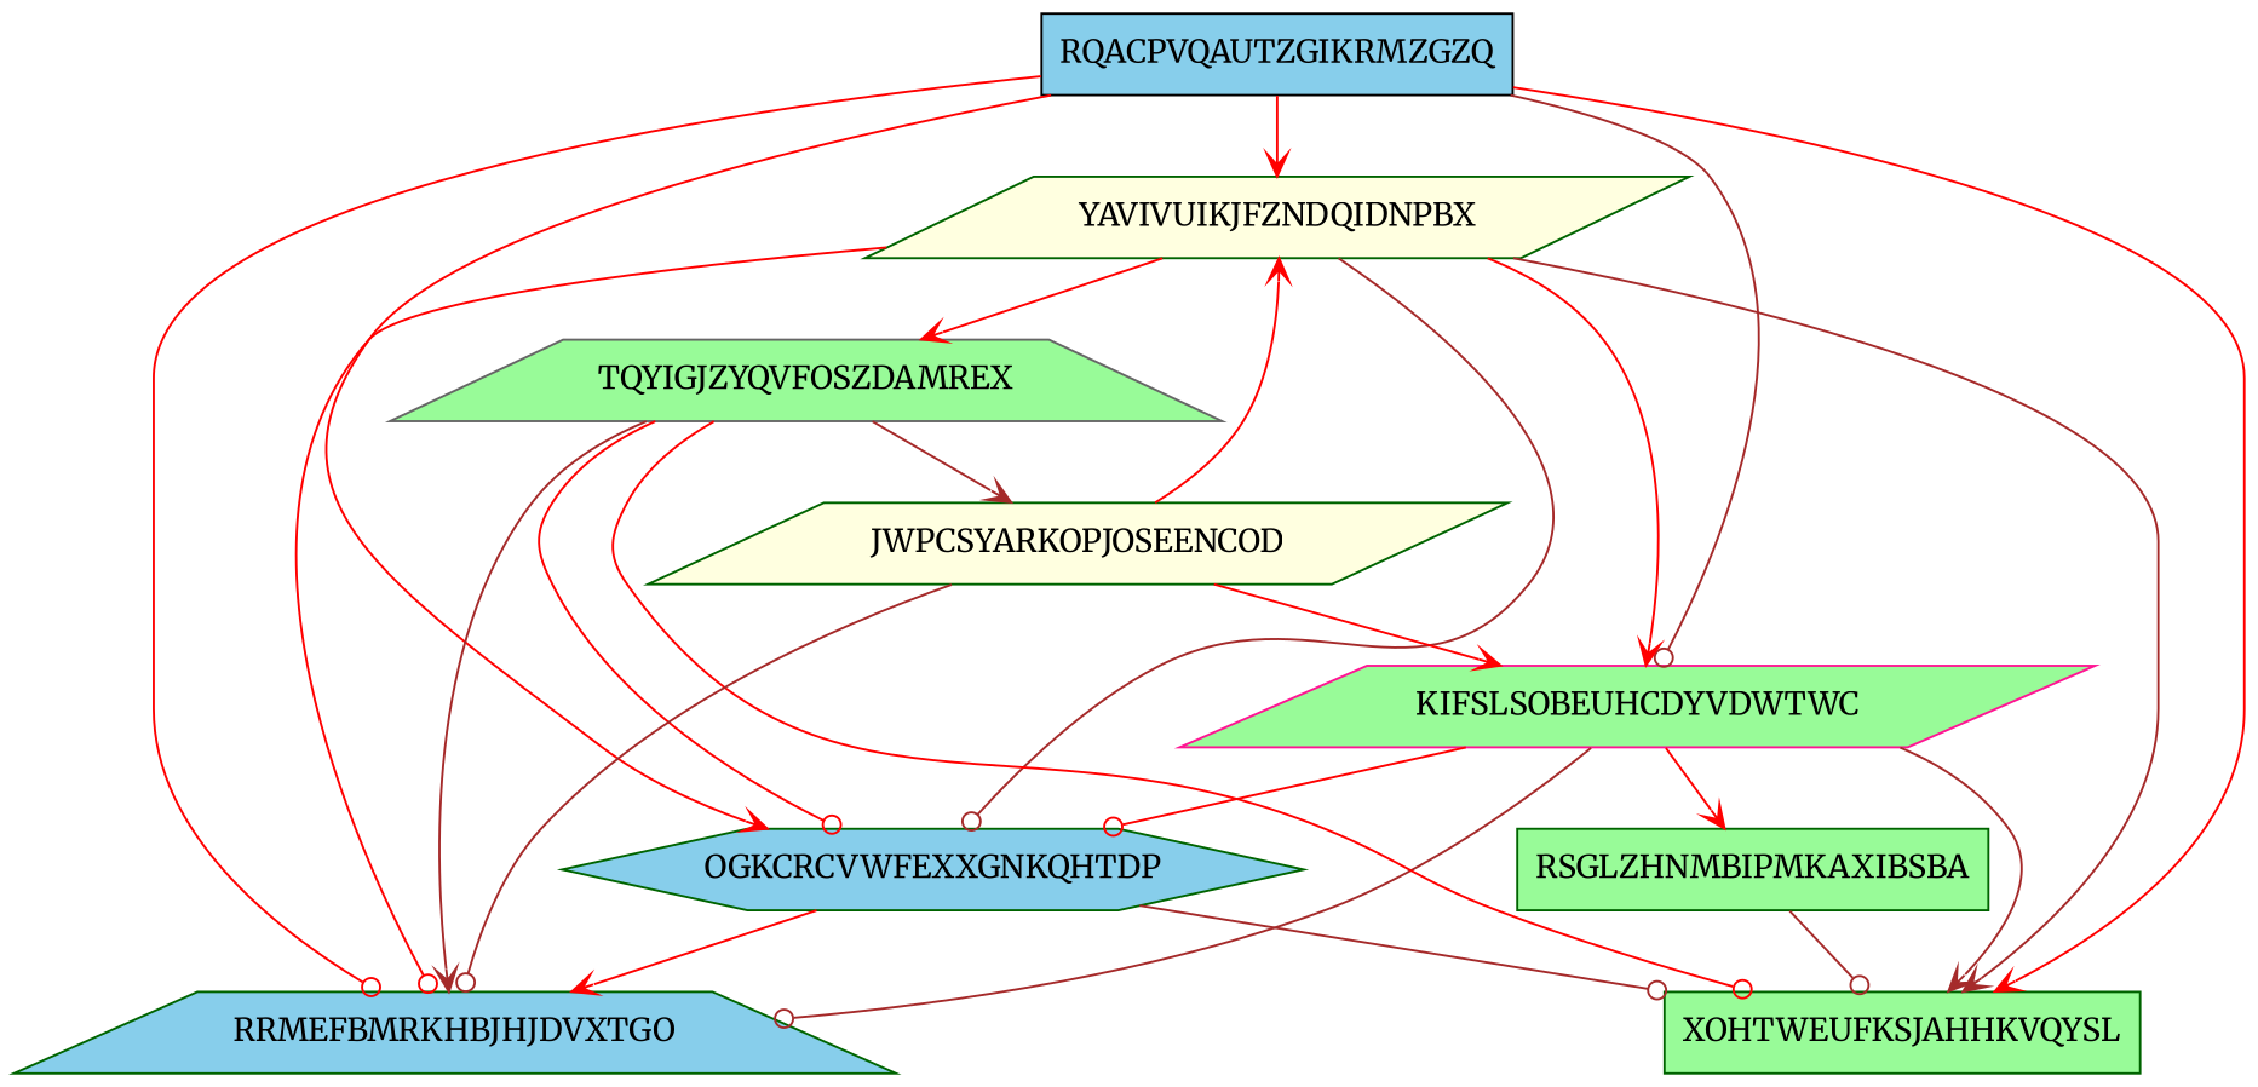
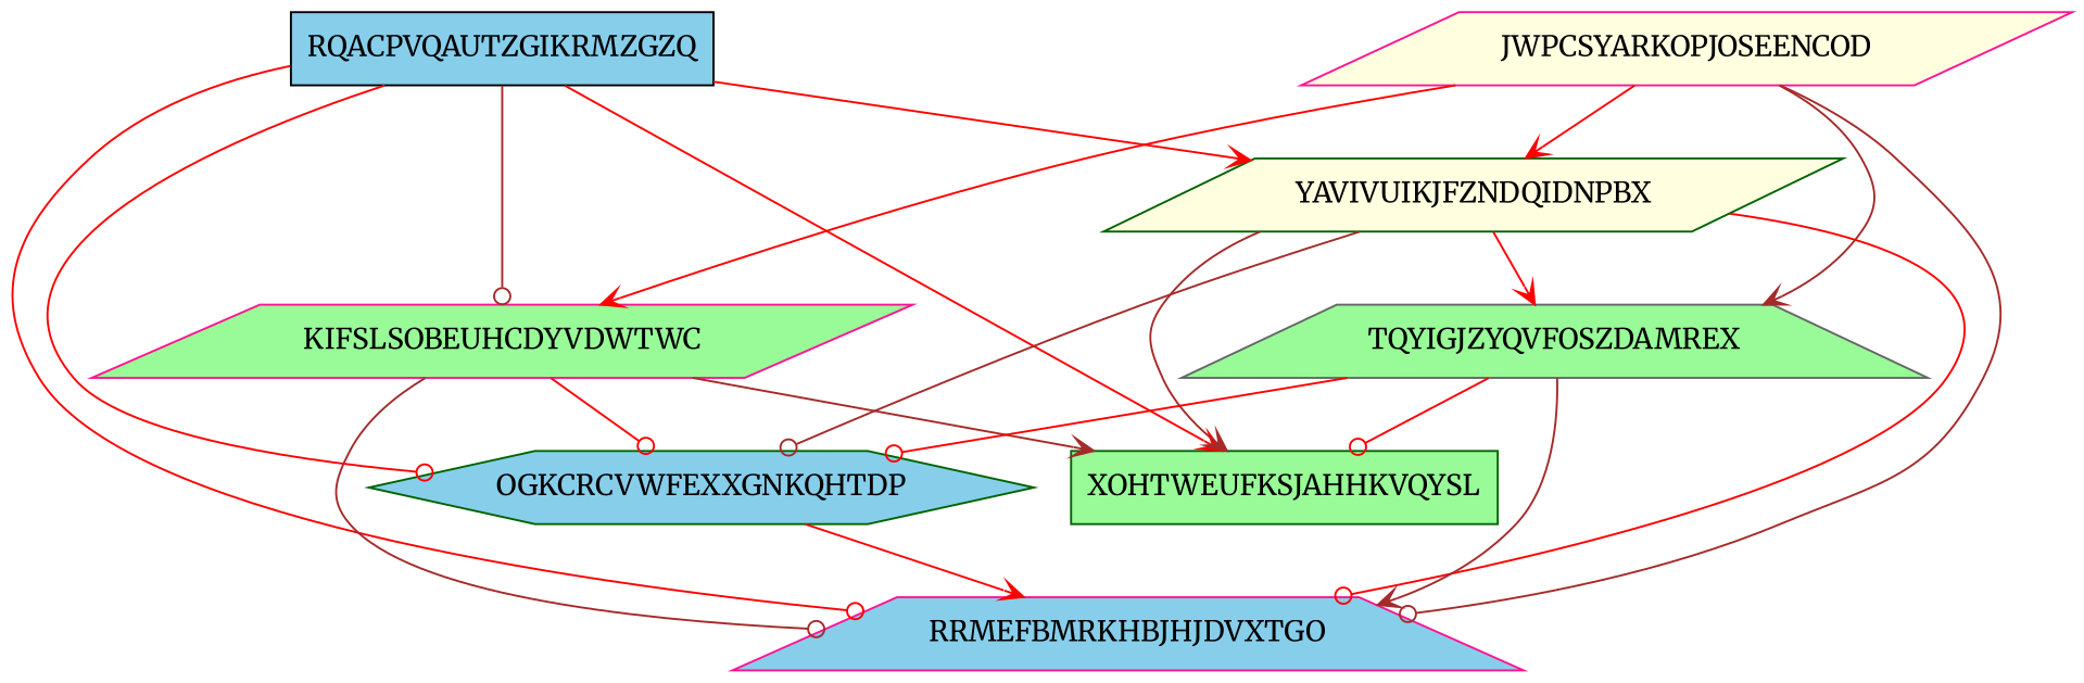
  digraph {
    fontname=Merriweather
    node [Weight=18 color=darkgreen fillcolor=palegreen fontname=Merriweather shape=box style=filled]
    edge [Weight=14 arrowhead=vee color=red fontname=Merriweather]
    RQACPVQAUTZGIKRMZGZQ [color=black fillcolor=skyblue]
    YAVIVUIKJFZNDQIDNPBX [Weight=12 fillcolor=lightyellow shape=parallelogram]
    KIFSLSOBEUHCDYVDWTWC [Weight=15 color=deeppink shape=parallelogram]
    OGKCRCVWFEXXGNKQHTDP [Weight=19 fillcolor=skyblue shape=hexagon]
-   RRMEFBMRKHBJHJDVXTGO [Weight=15 fillcolor=skyblue shape=trapezium]
+   RRMEFBMRKHBJHJDVXTGO [Weight=15 color=deeppink fillcolor=skyblue shape=trapezium]
    XOHTWEUFKSJAHHKVQYSL
    TQYIGJZYQVFOSZDAMREX [Weight=19 color=gray40 shape=trapezium]
-   RSGLZHNMBIPMKAXIBSBA [Weight=10]
-   JWPCSYARKOPJOSEENCOD [Weight=12 fillcolor=lightyellow shape=parallelogram]
+   JWPCSYARKOPJOSEENCOD [Weight=12 color=deeppink fillcolor=lightyellow shape=parallelogram]
    RQACPVQAUTZGIKRMZGZQ -> YAVIVUIKJFZNDQIDNPBX [Weight=16]
    RQACPVQAUTZGIKRMZGZQ -> KIFSLSOBEUHCDYVDWTWC [arrowhead=odot color=brown]
-   RQACPVQAUTZGIKRMZGZQ -> OGKCRCVWFEXXGNKQHTDP
+   RQACPVQAUTZGIKRMZGZQ -> OGKCRCVWFEXXGNKQHTDP [arrowhead=odot]
    RQACPVQAUTZGIKRMZGZQ -> RRMEFBMRKHBJHJDVXTGO [Weight=10 arrowhead=odot]
    RQACPVQAUTZGIKRMZGZQ -> XOHTWEUFKSJAHHKVQYSL [Weight=20]
-   YAVIVUIKJFZNDQIDNPBX -> KIFSLSOBEUHCDYVDWTWC [Weight=18]
    YAVIVUIKJFZNDQIDNPBX -> OGKCRCVWFEXXGNKQHTDP [Weight=11 arrowhead=odot color=brown]
    YAVIVUIKJFZNDQIDNPBX -> RRMEFBMRKHBJHJDVXTGO [Weight=19 arrowhead=odot]
    YAVIVUIKJFZNDQIDNPBX -> XOHTWEUFKSJAHHKVQYSL [Weight=13 color=brown]
    YAVIVUIKJFZNDQIDNPBX -> TQYIGJZYQVFOSZDAMREX [Weight=17]
    KIFSLSOBEUHCDYVDWTWC -> OGKCRCVWFEXXGNKQHTDP [Weight=10 arrowhead=odot]
    KIFSLSOBEUHCDYVDWTWC -> RRMEFBMRKHBJHJDVXTGO [arrowhead=odot color=brown]
    KIFSLSOBEUHCDYVDWTWC -> XOHTWEUFKSJAHHKVQYSL [Weight=12 color=brown]
-   KIFSLSOBEUHCDYVDWTWC -> RSGLZHNMBIPMKAXIBSBA [Weight=20]
    OGKCRCVWFEXXGNKQHTDP -> RRMEFBMRKHBJHJDVXTGO [Weight=20]
-   OGKCRCVWFEXXGNKQHTDP -> XOHTWEUFKSJAHHKVQYSL [Weight=12 arrowhead=odot color=brown]
    TQYIGJZYQVFOSZDAMREX -> OGKCRCVWFEXXGNKQHTDP [Weight=17 arrowhead=odot]
    TQYIGJZYQVFOSZDAMREX -> RRMEFBMRKHBJHJDVXTGO [Weight=12 color=brown]
    TQYIGJZYQVFOSZDAMREX -> XOHTWEUFKSJAHHKVQYSL [Weight=12 arrowhead=odot]
-   RSGLZHNMBIPMKAXIBSBA -> XOHTWEUFKSJAHHKVQYSL [Weight=16 arrowhead=odot color=brown]
    JWPCSYARKOPJOSEENCOD -> YAVIVUIKJFZNDQIDNPBX [Weight=10]
    JWPCSYARKOPJOSEENCOD -> KIFSLSOBEUHCDYVDWTWC [Weight=11]
    JWPCSYARKOPJOSEENCOD -> RRMEFBMRKHBJHJDVXTGO [arrowhead=odot color=brown]
-   TQYIGJZYQVFOSZDAMREX -> JWPCSYARKOPJOSEENCOD [Weight=11 color=brown]
+   JWPCSYARKOPJOSEENCOD -> TQYIGJZYQVFOSZDAMREX [Weight=11 color=brown]
  }
